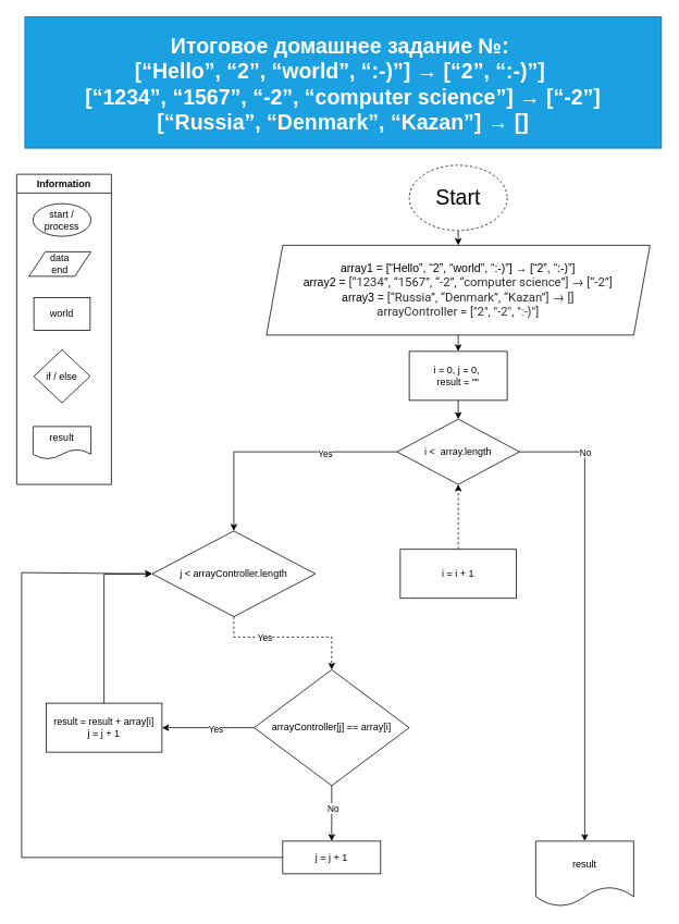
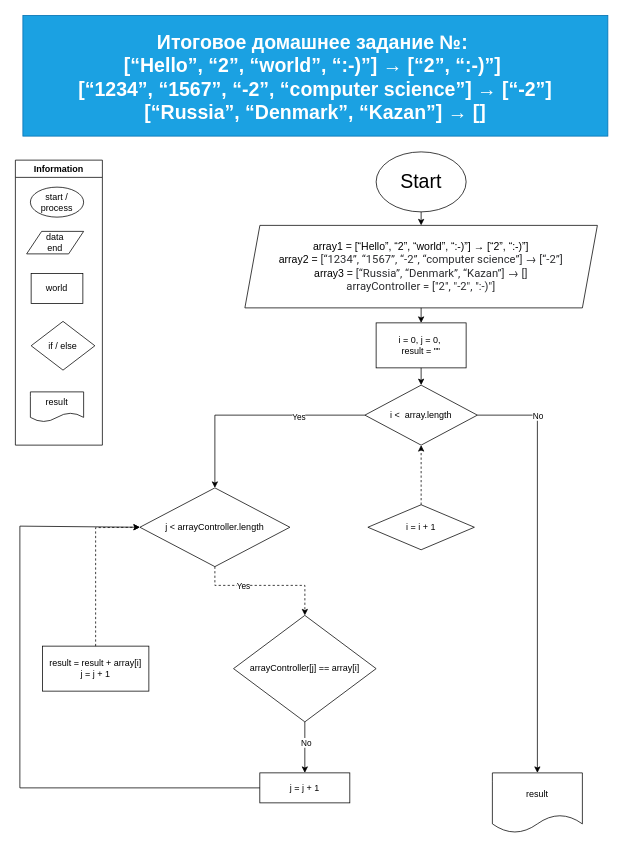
  <mxCell id="0" />
  <mxCell id="1" parent="0" />
- <mxCell id="2" value="Start" style="ellipse;whiteSpace=wrap;html=1;fontSize=26;fontFamily=Helvetica;dashed=1;" parent="1" vertex="1"><mxGeometry x="501" y="202" width="120" height="80" as="geometry" /></mxCell>
+ <mxCell id="2" value="Start" style="ellipse;whiteSpace=wrap;html=1;fontSize=26;fontFamily=Helvetica;" parent="1" vertex="1"><mxGeometry x="501" y="202" width="120" height="80" as="geometry" /></mxCell>
  <mxCell id="3" value="" style="endArrow=classic;html=1;rounded=0;exitX=0.5;exitY=1;exitDx=0;exitDy=0;entryX=0.5;entryY=0;entryDx=0;entryDy=0;" parent="1" source="2" target="11" edge="1"><mxGeometry width="50" height="50" relative="1" as="geometry"><mxPoint x="571" y="523" as="sourcePoint" /><mxPoint x="561" y="333" as="targetPoint" /></mxGeometry></mxCell>
  <mxCell id="4" value="&lt;br style=&quot;border-color: var(--border-color);&quot;&gt;Итоговое домашнее задание №:&amp;nbsp;&lt;br style=&quot;border-color: var(--border-color);&quot;&gt;[“Hello”, “2”, “world”, “:-)”] → [“2”, “:-)”]&amp;nbsp;&lt;br&gt;[“1234”, “1567”, “-2”, “computer science”] → [“-2”]&lt;br&gt;[“Russia”, “Denmark”, “Kazan”] → []" style="text;html=1;spacing=5;spacingTop=-20;whiteSpace=wrap;overflow=hidden;rounded=0;fillColor=#1ba1e2;strokeColor=#006EAF;fontColor=#ffffff;align=center;fontStyle=1;fontSize=26;" parent="1" vertex="1"><mxGeometry x="30" y="20" width="780" height="161" as="geometry" /></mxCell>
  <mxCell id="5" value="Information" style="swimlane;whiteSpace=wrap;html=1;" parent="1" vertex="1"><mxGeometry x="20" y="213" width="116" height="380" as="geometry"><mxRectangle x="14" y="100" width="140" height="30" as="alternateBounds" /></mxGeometry></mxCell>
  <mxCell id="6" value="start / process" style="ellipse;whiteSpace=wrap;html=1;" parent="5" vertex="1"><mxGeometry x="20" y="36" width="71" height="40" as="geometry" /></mxCell>
  <mxCell id="7" value="data &lt;br&gt;end" style="shape=parallelogram;perimeter=parallelogramPerimeter;whiteSpace=wrap;html=1;fixedSize=1;" parent="5" vertex="1"><mxGeometry x="15" y="95" width="76" height="30" as="geometry" /></mxCell>
  <mxCell id="8" value="world" style="rounded=0;whiteSpace=wrap;html=1;" parent="5" vertex="1"><mxGeometry x="21" y="151" width="69" height="40" as="geometry" /></mxCell>
  <mxCell id="9" value="result" style="shape=document;whiteSpace=wrap;html=1;boundedLbl=1;" parent="5" vertex="1"><mxGeometry x="20" y="309" width="71" height="40" as="geometry" /></mxCell>
- <mxCell id="10" value="if / else" style="rhombus;whiteSpace=wrap;html=1;" parent="5" vertex="1"><mxGeometry x="21" y="215" width="69" height="65" as="geometry" /></mxCell>
+ <mxCell id="10" value="if / else" style="rhombus;whiteSpace=wrap;html=1;" parent="5" vertex="1"><mxGeometry x="21" y="215" width="85" height="65" as="geometry" /></mxCell>
  <mxCell id="11" value="array1 = [“Hello”, “2”, “world”, “:-)”] → [“2”, “:-)”]&lt;br style=&quot;box-sizing: border-box; color: rgb(44, 45, 48); font-family: Onest, Roboto, &amp;quot;San Francisco&amp;quot;, &amp;quot;Helvetica Neue&amp;quot;, Helvetica, Arial; font-size: 15px; text-align: start; background-color: rgb(255, 255, 255);&quot;&gt;array2 =&amp;nbsp;&lt;span style=&quot;color: rgb(44, 45, 48); font-family: Onest, Roboto, &amp;quot;San Francisco&amp;quot;, &amp;quot;Helvetica Neue&amp;quot;, Helvetica, Arial; font-size: 15px; text-align: start; background-color: rgb(255, 255, 255);&quot;&gt;[“1234”, “1567”, “-2”, “computer science”] → [“-2”]&lt;/span&gt;&lt;br style=&quot;box-sizing: border-box; color: rgb(44, 45, 48); font-family: Onest, Roboto, &amp;quot;San Francisco&amp;quot;, &amp;quot;Helvetica Neue&amp;quot;, Helvetica, Arial; font-size: 15px; text-align: start; background-color: rgb(255, 255, 255);&quot;&gt;array3 =&amp;nbsp;&lt;span style=&quot;color: rgb(44, 45, 48); font-family: Onest, Roboto, &amp;quot;San Francisco&amp;quot;, &amp;quot;Helvetica Neue&amp;quot;, Helvetica, Arial; font-size: 15px; text-align: start; background-color: rgb(255, 255, 255);&quot;&gt;[“Russia”, “Denmark”, “Kazan”] → []&lt;br&gt;arrayController = [&quot;2&quot;, &quot;-2&quot;, &quot;:-)&quot;]&lt;br&gt;&lt;/span&gt;" style="shape=parallelogram;perimeter=parallelogramPerimeter;whiteSpace=wrap;html=1;fixedSize=1;fontSize=14;" parent="1" vertex="1"><mxGeometry x="326" y="300" width="470" height="110" as="geometry" /></mxCell>
  <mxCell id="12" value="" style="endArrow=classic;html=1;rounded=0;exitX=0.5;exitY=1;exitDx=0;exitDy=0;entryX=0.5;entryY=0;entryDx=0;entryDy=0;" parent="1" source="11" target="13" edge="1"><mxGeometry width="50" height="50" relative="1" as="geometry"><mxPoint x="561" y="393" as="sourcePoint" /><mxPoint x="561" y="613" as="targetPoint" /></mxGeometry></mxCell>
  <mxCell id="13" value="i = 0, j = 0,&amp;nbsp;&lt;br&gt;result = &quot;&quot;" style="rounded=0;whiteSpace=wrap;html=1;" parent="1" vertex="1"><mxGeometry x="500.99" y="430" width="120" height="60" as="geometry" /></mxCell>
  <mxCell id="14" value="" style="endArrow=classic;html=1;rounded=0;exitX=0.5;exitY=1;exitDx=0;exitDy=0;entryX=0.5;entryY=0;entryDx=0;entryDy=0;" parent="1" source="13" target="15" edge="1"><mxGeometry width="50" height="50" relative="1" as="geometry"><mxPoint x="561" y="503" as="sourcePoint" /><mxPoint x="561" y="613" as="targetPoint" /></mxGeometry></mxCell>
  <mxCell id="15" value="i &amp;lt;&amp;nbsp;&amp;nbsp;array.length" style="rhombus;whiteSpace=wrap;html=1;" parent="1" vertex="1"><mxGeometry x="486" y="513" width="150" height="80" as="geometry" /></mxCell>
  <mxCell id="16" value="j &amp;lt;&amp;nbsp;arrayController.length" style="rhombus;whiteSpace=wrap;html=1;" parent="1" vertex="1"><mxGeometry x="186" y="650" width="200" height="105" as="geometry" /></mxCell>
- <mxCell id="17" value="i = i + 1" style="rounded=0;whiteSpace=wrap;html=1;" parent="1" vertex="1"><mxGeometry x="490" y="672.5" width="142" height="60" as="geometry" /></mxCell>
+ <mxCell id="17" value="i = i + 1" style="rhombus;whiteSpace=wrap;html=1;" parent="1" vertex="1"><mxGeometry x="490" y="672.5" width="142" height="60" as="geometry" /></mxCell>
  <mxCell id="18" value="j = j + 1" style="whiteSpace=wrap;html=1;" parent="1" vertex="1"><mxGeometry x="345.94" y="1030" width="120" height="40" as="geometry" /></mxCell>
  <mxCell id="19" value="" style="endArrow=classic;html=1;rounded=0;exitX=1;exitY=0.5;exitDx=0;exitDy=0;entryX=0.5;entryY=0;entryDx=0;entryDy=0;" parent="1" source="15" target="21" edge="1"><mxGeometry width="50" height="50" relative="1" as="geometry"><mxPoint x="610" y="553" as="sourcePoint" /><mxPoint x="726" y="733" as="targetPoint" /><Array as="points"><mxPoint x="716" y="553" /></Array></mxGeometry></mxCell>
  <mxCell id="20" value="No" style="edgeLabel;html=1;align=center;verticalAlign=middle;resizable=0;points=[];" parent="19" vertex="1" connectable="0"><mxGeometry x="-0.711" relative="1" as="geometry"><mxPoint as="offset" /></mxGeometry></mxCell>
  <mxCell id="21" value="result" style="shape=document;whiteSpace=wrap;html=1;boundedLbl=1;" parent="1" vertex="1"><mxGeometry x="656" y="1030" width="120" height="80" as="geometry" /></mxCell>
  <mxCell id="22" value="arrayController[j] == array[i]" style="rhombus;whiteSpace=wrap;html=1;" parent="1" vertex="1"><mxGeometry x="310.87" y="820" width="190.13" height="142" as="geometry" /></mxCell>
  <mxCell id="23" value="result = result + array[i]&lt;br&gt;j = j + 1" style="rounded=0;whiteSpace=wrap;html=1;" parent="1" vertex="1"><mxGeometry x="56" y="861" width="142" height="60" as="geometry" /></mxCell>
  <mxCell id="24" value="" style="endArrow=classic;html=1;rounded=0;exitX=0;exitY=0.5;exitDx=0;exitDy=0;entryX=0.5;entryY=0;entryDx=0;entryDy=0;" edge="1" parent="1" source="15" target="16"><mxGeometry width="50" height="50" relative="1" as="geometry"><mxPoint x="396" y="780" as="sourcePoint" /><mxPoint x="446" y="730" as="targetPoint" /><Array as="points"><mxPoint x="286" y="553" /></Array></mxGeometry></mxCell>
  <mxCell id="25" value="Yes" style="edgeLabel;html=1;align=center;verticalAlign=middle;resizable=0;points=[];" vertex="1" connectable="0" parent="24"><mxGeometry x="-0.401" y="2" relative="1" as="geometry"><mxPoint as="offset" /></mxGeometry></mxCell>
  <mxCell id="26" value="" style="endArrow=classic;html=1;rounded=0;exitX=0.5;exitY=1;exitDx=0;exitDy=0;entryX=0.5;entryY=0;entryDx=0;entryDy=0;dashed=1;" edge="1" parent="1" source="16" target="22"><mxGeometry width="50" height="50" relative="1" as="geometry"><mxPoint x="396" y="780" as="sourcePoint" /><mxPoint x="446" y="730" as="targetPoint" /><Array as="points"><mxPoint x="286" y="780" /><mxPoint x="406" y="780" /><mxPoint x="406" y="800" /></Array></mxGeometry></mxCell>
  <mxCell id="27" value="Yes" style="edgeLabel;html=1;align=center;verticalAlign=middle;resizable=0;points=[];" vertex="1" connectable="0" parent="26"><mxGeometry x="-0.333" relative="1" as="geometry"><mxPoint as="offset" /></mxGeometry></mxCell>
  <mxCell id="28" value="" style="endArrow=classic;html=1;rounded=0;entryX=0.5;entryY=1;entryDx=0;entryDy=0;exitX=0.5;exitY=0;exitDx=0;exitDy=0;dashed=1;" edge="1" parent="1" source="17" target="15"><mxGeometry width="50" height="50" relative="1" as="geometry"><mxPoint x="561" y="670" as="sourcePoint" /><mxPoint x="626" y="760" as="targetPoint" /></mxGeometry></mxCell>
- <mxCell id="29" value="" style="endArrow=classic;html=1;rounded=0;exitX=0;exitY=0.5;exitDx=0;exitDy=0;entryX=1;entryY=0.5;entryDx=0;entryDy=0;" edge="1" parent="1" source="22" target="23"><mxGeometry width="50" height="50" relative="1" as="geometry"><mxPoint x="76" y="1020" as="sourcePoint" /><mxPoint x="126" y="970" as="targetPoint" /></mxGeometry></mxCell>
- <mxCell id="30" value="Yes" style="edgeLabel;html=1;align=center;verticalAlign=middle;resizable=0;points=[];" vertex="1" connectable="0" parent="29"><mxGeometry x="-0.17" y="1" relative="1" as="geometry"><mxPoint as="offset" /></mxGeometry></mxCell>
- <mxCell id="31" value="" style="endArrow=classic;html=1;rounded=0;exitX=0.5;exitY=0;exitDx=0;exitDy=0;entryX=0;entryY=0.5;entryDx=0;entryDy=0;" edge="1" parent="1" source="23" target="16"><mxGeometry width="50" height="50" relative="1" as="geometry"><mxPoint x="46" y="810" as="sourcePoint" /><mxPoint x="96" y="760" as="targetPoint" /><Array as="points"><mxPoint x="127" y="703" /></Array></mxGeometry></mxCell>
+ <mxCell id="31" value="" style="endArrow=classic;html=1;rounded=0;exitX=0.5;exitY=0;exitDx=0;exitDy=0;entryX=0;entryY=0.5;entryDx=0;entryDy=0;dashed=1;" edge="1" parent="1" source="23" target="16"><mxGeometry width="50" height="50" relative="1" as="geometry"><mxPoint x="46" y="810" as="sourcePoint" /><mxPoint x="96" y="760" as="targetPoint" /><Array as="points"><mxPoint x="127" y="703" /></Array></mxGeometry></mxCell>
  <mxCell id="32" value="" style="endArrow=classic;html=1;rounded=0;exitX=0.5;exitY=1;exitDx=0;exitDy=0;entryX=0.5;entryY=0;entryDx=0;entryDy=0;" edge="1" parent="1" source="22" target="18"><mxGeometry width="50" height="50" relative="1" as="geometry"><mxPoint x="156" y="1020" as="sourcePoint" /><mxPoint x="206" y="970" as="targetPoint" /></mxGeometry></mxCell>
  <mxCell id="33" value="No" style="edgeLabel;html=1;align=center;verticalAlign=middle;resizable=0;points=[];" vertex="1" connectable="0" parent="32"><mxGeometry x="-0.176" y="2" relative="1" as="geometry"><mxPoint as="offset" /></mxGeometry></mxCell>
  <mxCell id="34" value="" style="endArrow=classic;html=1;rounded=0;exitX=0;exitY=0.5;exitDx=0;exitDy=0;entryX=0;entryY=0.5;entryDx=0;entryDy=0;" edge="1" parent="1" source="18" target="16"><mxGeometry width="50" height="50" relative="1" as="geometry"><mxPoint x="66" y="1060" as="sourcePoint" /><mxPoint x="186" y="700" as="targetPoint" /><Array as="points"><mxPoint x="26" y="1050" /><mxPoint x="26" y="701" /></Array></mxGeometry></mxCell>
